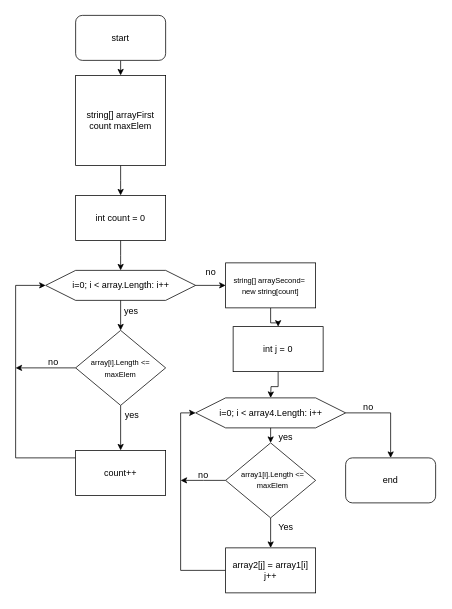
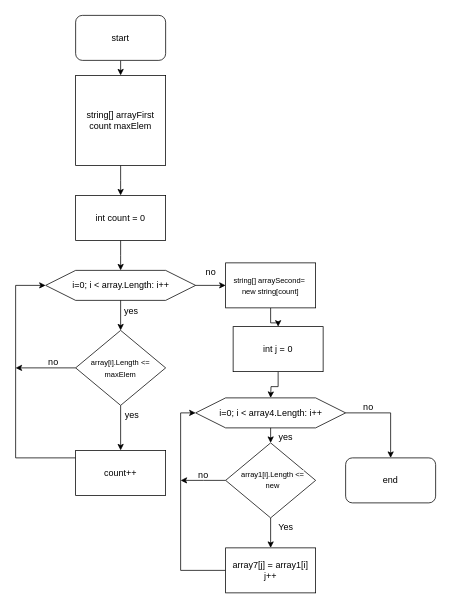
  <mxCell id="0" />
  <mxCell id="1" parent="0" />
  <mxCell id="2" value="" style="edgeStyle=orthogonalEdgeStyle;rounded=0;orthogonalLoop=1;jettySize=auto;html=1;" parent="1" source="3" edge="1"><mxGeometry relative="1" as="geometry"><mxPoint x="160" y="100" as="targetPoint" /></mxGeometry></mxCell>
  <mxCell id="3" value="start" style="rounded=1;whiteSpace=wrap;html=1;" parent="1" vertex="1"><mxGeometry x="100" y="20" width="120" height="60" as="geometry" /></mxCell>
  <mxCell id="4" style="edgeStyle=orthogonalEdgeStyle;rounded=0;orthogonalLoop=1;jettySize=auto;html=1;" parent="1" source="5" edge="1"><mxGeometry relative="1" as="geometry"><mxPoint x="160" y="260" as="targetPoint" /></mxGeometry></mxCell>
  <mxCell id="5" value="string[] arrayFirst&lt;br&gt;count maxElem" style="whiteSpace=wrap;html=1;aspect=fixed;" parent="1" vertex="1"><mxGeometry x="100" y="100" width="120" height="120" as="geometry" /></mxCell>
  <mxCell id="6" value="" style="group" parent="1" vertex="1" connectable="0"><mxGeometry x="60" y="360" width="200" height="40" as="geometry" /></mxCell>
  <mxCell id="7" value="" style="endArrow=none;html=1;rounded=0;" parent="6" edge="1"><mxGeometry width="50" height="50" relative="1" as="geometry"><mxPoint x="40" as="sourcePoint" /><mxPoint x="160" as="targetPoint" /></mxGeometry></mxCell>
  <mxCell id="8" value="" style="endArrow=none;html=1;rounded=0;" parent="6" edge="1"><mxGeometry width="50" height="50" relative="1" as="geometry"><mxPoint x="40" y="40" as="sourcePoint" /><mxPoint x="160" y="40" as="targetPoint" /></mxGeometry></mxCell>
  <mxCell id="9" value="" style="endArrow=none;html=1;rounded=0;" parent="6" edge="1"><mxGeometry width="50" height="50" relative="1" as="geometry"><mxPoint x="160" as="sourcePoint" /><mxPoint x="200" y="20" as="targetPoint" /></mxGeometry></mxCell>
  <mxCell id="10" value="" style="endArrow=none;html=1;rounded=0;" parent="6" edge="1"><mxGeometry width="50" height="50" relative="1" as="geometry"><mxPoint x="160" y="40" as="sourcePoint" /><mxPoint x="200" y="20" as="targetPoint" /></mxGeometry></mxCell>
  <mxCell id="11" value="" style="endArrow=none;html=1;rounded=0;" parent="6" edge="1"><mxGeometry width="50" height="50" relative="1" as="geometry"><mxPoint y="20" as="sourcePoint" /><mxPoint x="40" y="40" as="targetPoint" /></mxGeometry></mxCell>
  <mxCell id="12" value="" style="endArrow=none;html=1;rounded=0;" parent="6" edge="1"><mxGeometry width="50" height="50" relative="1" as="geometry"><mxPoint y="20" as="sourcePoint" /><mxPoint x="40" as="targetPoint" /></mxGeometry></mxCell>
  <mxCell id="13" value="i=0; i &amp;lt; array.Length: i++" style="text;html=1;align=center;verticalAlign=middle;resizable=0;points=[];autosize=1;strokeColor=none;fillColor=none;" parent="6" vertex="1"><mxGeometry x="25" y="5" width="150" height="30" as="geometry" /></mxCell>
  <mxCell id="14" style="edgeStyle=orthogonalEdgeStyle;rounded=0;orthogonalLoop=1;jettySize=auto;html=1;" parent="1" source="15" edge="1"><mxGeometry relative="1" as="geometry"><mxPoint x="160" y="360" as="targetPoint" /></mxGeometry></mxCell>
  <mxCell id="15" value="int count = 0" style="rounded=0;whiteSpace=wrap;html=1;" parent="1" vertex="1"><mxGeometry x="100" y="260" width="120" height="60" as="geometry" /></mxCell>
  <mxCell id="16" value="" style="edgeStyle=orthogonalEdgeStyle;rounded=0;orthogonalLoop=1;jettySize=auto;html=1;" parent="1" source="18" target="20" edge="1"><mxGeometry relative="1" as="geometry" /></mxCell>
  <mxCell id="17" style="edgeStyle=orthogonalEdgeStyle;rounded=0;orthogonalLoop=1;jettySize=auto;html=1;" parent="1" source="18" edge="1"><mxGeometry relative="1" as="geometry"><mxPoint x="20" y="490" as="targetPoint" /></mxGeometry></mxCell>
  <mxCell id="18" value="&lt;font style=&quot;font-size: 10px;&quot;&gt;array[i].Length &amp;lt;=&lt;br style=&quot;border-color: var(--border-color);&quot;&gt;maxElem&lt;br&gt;&lt;/font&gt;" style="rhombus;whiteSpace=wrap;html=1;" parent="1" vertex="1"><mxGeometry x="100" y="440" width="120" height="100" as="geometry" /></mxCell>
  <mxCell id="19" style="edgeStyle=orthogonalEdgeStyle;rounded=0;orthogonalLoop=1;jettySize=auto;html=1;" parent="1" source="20" edge="1"><mxGeometry relative="1" as="geometry"><mxPoint x="60" y="380" as="targetPoint" /><Array as="points"><mxPoint x="20" y="610" /><mxPoint x="20" y="380" /></Array></mxGeometry></mxCell>
  <mxCell id="20" value="count++" style="rounded=0;whiteSpace=wrap;html=1;" parent="1" vertex="1"><mxGeometry x="100" y="600" width="120" height="60" as="geometry" /></mxCell>
  <mxCell id="21" value="" style="endArrow=classic;html=1;rounded=0;" parent="1" target="18" edge="1"><mxGeometry width="50" height="50" relative="1" as="geometry"><mxPoint x="160" y="400" as="sourcePoint" /><mxPoint x="400" y="410" as="targetPoint" /></mxGeometry></mxCell>
  <mxCell id="22" value="" style="edgeStyle=orthogonalEdgeStyle;rounded=0;orthogonalLoop=1;jettySize=auto;html=1;" parent="1" source="23" target="25" edge="1"><mxGeometry relative="1" as="geometry" /></mxCell>
  <mxCell id="23" value="&lt;font style=&quot;font-size: 10px;&quot;&gt;string[] arraySecond=&amp;nbsp;&lt;br&gt;new string[count]&lt;/font&gt;" style="rounded=0;whiteSpace=wrap;html=1;" parent="1" vertex="1"><mxGeometry x="300" y="350" width="120" height="60" as="geometry" /></mxCell>
  <mxCell id="24" value="" style="edgeStyle=orthogonalEdgeStyle;rounded=0;orthogonalLoop=1;jettySize=auto;html=1;" parent="1" source="25" edge="1"><mxGeometry relative="1" as="geometry"><mxPoint x="360" y="530" as="targetPoint" /></mxGeometry></mxCell>
  <mxCell id="25" value="int j = 0" style="rounded=0;whiteSpace=wrap;html=1;" parent="1" vertex="1"><mxGeometry x="310" y="435" width="120" height="60" as="geometry" /></mxCell>
  <mxCell id="26" value="" style="endArrow=classic;html=1;rounded=0;entryX=0;entryY=0.5;entryDx=0;entryDy=0;" parent="1" target="23" edge="1"><mxGeometry width="50" height="50" relative="1" as="geometry"><mxPoint x="260" y="380" as="sourcePoint" /><mxPoint x="430" y="390" as="targetPoint" /></mxGeometry></mxCell>
  <mxCell id="27" value="" style="group" parent="1" vertex="1" connectable="0"><mxGeometry x="260" y="530" width="200" height="40" as="geometry" /></mxCell>
  <mxCell id="28" value="" style="endArrow=none;html=1;rounded=0;" parent="27" edge="1"><mxGeometry width="50" height="50" relative="1" as="geometry"><mxPoint x="40" as="sourcePoint" /><mxPoint x="160" as="targetPoint" /></mxGeometry></mxCell>
  <mxCell id="29" value="" style="endArrow=none;html=1;rounded=0;" parent="27" edge="1"><mxGeometry width="50" height="50" relative="1" as="geometry"><mxPoint x="40" y="40" as="sourcePoint" /><mxPoint x="160" y="40" as="targetPoint" /></mxGeometry></mxCell>
  <mxCell id="30" value="" style="endArrow=none;html=1;rounded=0;" parent="27" edge="1"><mxGeometry width="50" height="50" relative="1" as="geometry"><mxPoint x="160" as="sourcePoint" /><mxPoint x="200" y="20" as="targetPoint" /></mxGeometry></mxCell>
  <mxCell id="31" value="" style="endArrow=none;html=1;rounded=0;" parent="27" edge="1"><mxGeometry width="50" height="50" relative="1" as="geometry"><mxPoint x="160" y="40" as="sourcePoint" /><mxPoint x="200" y="20" as="targetPoint" /></mxGeometry></mxCell>
  <mxCell id="32" value="" style="endArrow=none;html=1;rounded=0;" parent="27" edge="1"><mxGeometry width="50" height="50" relative="1" as="geometry"><mxPoint y="20" as="sourcePoint" /><mxPoint x="40" y="40" as="targetPoint" /></mxGeometry></mxCell>
  <mxCell id="33" value="" style="endArrow=none;html=1;rounded=0;" parent="27" edge="1"><mxGeometry width="50" height="50" relative="1" as="geometry"><mxPoint y="20" as="sourcePoint" /><mxPoint x="40" as="targetPoint" /></mxGeometry></mxCell>
  <mxCell id="34" value="i=0; i &amp;lt; array4.Length: i++" style="text;html=1;align=center;verticalAlign=middle;resizable=0;points=[];autosize=1;strokeColor=none;fillColor=none;" parent="27" vertex="1"><mxGeometry x="20" y="5" width="160" height="30" as="geometry" /></mxCell>
  <mxCell id="35" value="" style="edgeStyle=orthogonalEdgeStyle;rounded=0;orthogonalLoop=1;jettySize=auto;html=1;" parent="1" source="37" target="39" edge="1"><mxGeometry relative="1" as="geometry" /></mxCell>
  <mxCell id="36" style="edgeStyle=orthogonalEdgeStyle;rounded=0;orthogonalLoop=1;jettySize=auto;html=1;" parent="1" source="37" edge="1"><mxGeometry relative="1" as="geometry"><mxPoint x="240" y="640" as="targetPoint" /></mxGeometry></mxCell>
  <mxCell id="37" value="" style="rhombus;whiteSpace=wrap;html=1;" parent="1" vertex="1"><mxGeometry x="300" y="590" width="120" height="100" as="geometry" /></mxCell>
  <mxCell id="38" style="edgeStyle=orthogonalEdgeStyle;rounded=0;orthogonalLoop=1;jettySize=auto;html=1;" parent="1" source="39" edge="1"><mxGeometry relative="1" as="geometry"><mxPoint x="260" y="550" as="targetPoint" /><Array as="points"><mxPoint x="240" y="760" /><mxPoint x="240" y="550" /></Array></mxGeometry></mxCell>
- <mxCell id="39" value="array2[j] = array1[i]&lt;br&gt;j++" style="rounded=0;whiteSpace=wrap;html=1;" parent="1" vertex="1"><mxGeometry x="300" y="730" width="120" height="60" as="geometry" /></mxCell>
+ <mxCell id="39" value="array7[j] = array1[i]&lt;br&gt;j++" style="rounded=0;whiteSpace=wrap;html=1;" parent="1" vertex="1"><mxGeometry x="300" y="730" width="120" height="60" as="geometry" /></mxCell>
  <mxCell id="40" value="" style="endArrow=classic;html=1;rounded=0;entryX=0.5;entryY=0;entryDx=0;entryDy=0;" parent="1" target="37" edge="1"><mxGeometry width="50" height="50" relative="1" as="geometry"><mxPoint x="360" y="570" as="sourcePoint" /><mxPoint x="260" y="630" as="targetPoint" /></mxGeometry></mxCell>
  <mxCell id="41" value="end" style="rounded=1;whiteSpace=wrap;html=1;" parent="1" vertex="1"><mxGeometry x="460" y="610" width="120" height="60" as="geometry" /></mxCell>
  <mxCell id="42" value="" style="endArrow=none;html=1;rounded=0;" parent="1" edge="1"><mxGeometry width="50" height="50" relative="1" as="geometry"><mxPoint x="460" y="550" as="sourcePoint" /><mxPoint x="520" y="550" as="targetPoint" /></mxGeometry></mxCell>
  <mxCell id="43" value="" style="endArrow=classic;html=1;rounded=0;entryX=0.5;entryY=0;entryDx=0;entryDy=0;" parent="1" target="41" edge="1"><mxGeometry width="50" height="50" relative="1" as="geometry"><mxPoint x="520" y="550" as="sourcePoint" /><mxPoint x="470" y="600" as="targetPoint" /></mxGeometry></mxCell>
  <mxCell id="44" value="yes" style="text;html=1;align=center;verticalAlign=middle;resizable=0;points=[];autosize=1;strokeColor=none;fillColor=none;" parent="1" vertex="1"><mxGeometry x="154" y="400" width="40" height="30" as="geometry" /></mxCell>
  <mxCell id="45" value="no" style="text;html=1;align=center;verticalAlign=middle;resizable=0;points=[];autosize=1;strokeColor=none;fillColor=none;" parent="1" vertex="1"><mxGeometry x="260" y="348" width="40" height="30" as="geometry" /></mxCell>
  <mxCell id="46" value="no" style="text;html=1;align=center;verticalAlign=middle;resizable=0;points=[];autosize=1;strokeColor=none;fillColor=none;" parent="1" vertex="1"><mxGeometry x="50" y="468" width="40" height="30" as="geometry" /></mxCell>
  <mxCell id="47" value="yes" style="text;html=1;align=center;verticalAlign=middle;resizable=0;points=[];autosize=1;strokeColor=none;fillColor=none;" parent="1" vertex="1"><mxGeometry x="155" y="538" width="40" height="30" as="geometry" /></mxCell>
- <mxCell id="48" value="&lt;span style=&quot;color: rgb(0, 0, 0); font-family: Helvetica; font-size: 10px; font-style: normal; font-variant-ligatures: normal; font-variant-caps: normal; font-weight: 400; letter-spacing: normal; orphans: 2; text-indent: 0px; text-transform: none; widows: 2; word-spacing: 0px; -webkit-text-stroke-width: 0px; background-color: rgb(251, 251, 251); text-decoration-thickness: initial; text-decoration-style: initial; text-decoration-color: initial; float: none; display: inline !important;&quot;&gt;array1[i].Length &amp;lt;=&lt;/span&gt;&lt;br style=&quot;border-color: var(--border-color); color: rgb(0, 0, 0); font-family: Helvetica; font-size: 10px; font-style: normal; font-variant-ligatures: normal; font-variant-caps: normal; font-weight: 400; letter-spacing: normal; orphans: 2; text-indent: 0px; text-transform: none; widows: 2; word-spacing: 0px; -webkit-text-stroke-width: 0px; background-color: rgb(251, 251, 251); text-decoration-thickness: initial; text-decoration-style: initial; text-decoration-color: initial;&quot;&gt;&lt;span style=&quot;color: rgb(0, 0, 0); font-family: Helvetica; font-size: 10px; font-style: normal; font-variant-ligatures: normal; font-variant-caps: normal; font-weight: 400; letter-spacing: normal; orphans: 2; text-indent: 0px; text-transform: none; widows: 2; word-spacing: 0px; -webkit-text-stroke-width: 0px; background-color: rgb(251, 251, 251); text-decoration-thickness: initial; text-decoration-style: initial; text-decoration-color: initial; float: none; display: inline !important;&quot;&gt;maxElem&lt;/span&gt;" style="text;whiteSpace=wrap;html=1;align=center;" vertex="1" parent="1"><mxGeometry x="308" y="618" width="110" height="50" as="geometry" /></mxCell>
+ <mxCell id="48" value="&lt;span style=&quot;color: rgb(0, 0, 0); font-family: Helvetica; font-size: 10px; font-style: normal; font-variant-ligatures: normal; font-variant-caps: normal; font-weight: 400; letter-spacing: normal; orphans: 2; text-indent: 0px; text-transform: none; widows: 2; word-spacing: 0px; -webkit-text-stroke-width: 0px; background-color: rgb(251, 251, 251); text-decoration-thickness: initial; text-decoration-style: initial; text-decoration-color: initial; float: none; display: inline !important;&quot;&gt;array1[i].Length &amp;lt;=&lt;/span&gt;&lt;br style=&quot;border-color: var(--border-color); color: rgb(0, 0, 0); font-family: Helvetica; font-size: 10px; font-style: normal; font-variant-ligatures: normal; font-variant-caps: normal; font-weight: 400; letter-spacing: normal; orphans: 2; text-indent: 0px; text-transform: none; widows: 2; word-spacing: 0px; -webkit-text-stroke-width: 0px; background-color: rgb(251, 251, 251); text-decoration-thickness: initial; text-decoration-style: initial; text-decoration-color: initial;&quot;&gt;&lt;span style=&quot;color: rgb(0, 0, 0); font-family: Helvetica; font-size: 10px; font-style: normal; font-variant-ligatures: normal; font-variant-caps: normal; font-weight: 400; letter-spacing: normal; orphans: 2; text-indent: 0px; text-transform: none; widows: 2; word-spacing: 0px; -webkit-text-stroke-width: 0px; background-color: rgb(251, 251, 251); text-decoration-thickness: initial; text-decoration-style: initial; text-decoration-color: initial; float: none; display: inline !important;&quot;&gt;new&lt;/span&gt;" style="text;whiteSpace=wrap;html=1;align=center;" vertex="1" parent="1"><mxGeometry x="308" y="618" width="110" height="50" as="geometry" /></mxCell>
  <mxCell id="49" value="Yes" style="text;html=1;align=center;verticalAlign=middle;resizable=0;points=[];autosize=1;strokeColor=none;fillColor=none;" vertex="1" parent="1"><mxGeometry x="360" y="688" width="40" height="30" as="geometry" /></mxCell>
  <mxCell id="50" value="yes" style="text;html=1;align=center;verticalAlign=middle;resizable=0;points=[];autosize=1;strokeColor=none;fillColor=none;" vertex="1" parent="1"><mxGeometry x="360" y="568" width="40" height="30" as="geometry" /></mxCell>
  <mxCell id="51" value="no" style="text;html=1;align=center;verticalAlign=middle;resizable=0;points=[];autosize=1;strokeColor=none;fillColor=none;" vertex="1" parent="1"><mxGeometry x="250" y="618" width="40" height="30" as="geometry" /></mxCell>
  <mxCell id="52" value="no" style="text;html=1;align=center;verticalAlign=middle;resizable=0;points=[];autosize=1;strokeColor=none;fillColor=none;" vertex="1" parent="1"><mxGeometry x="470" y="528" width="40" height="30" as="geometry" /></mxCell>
